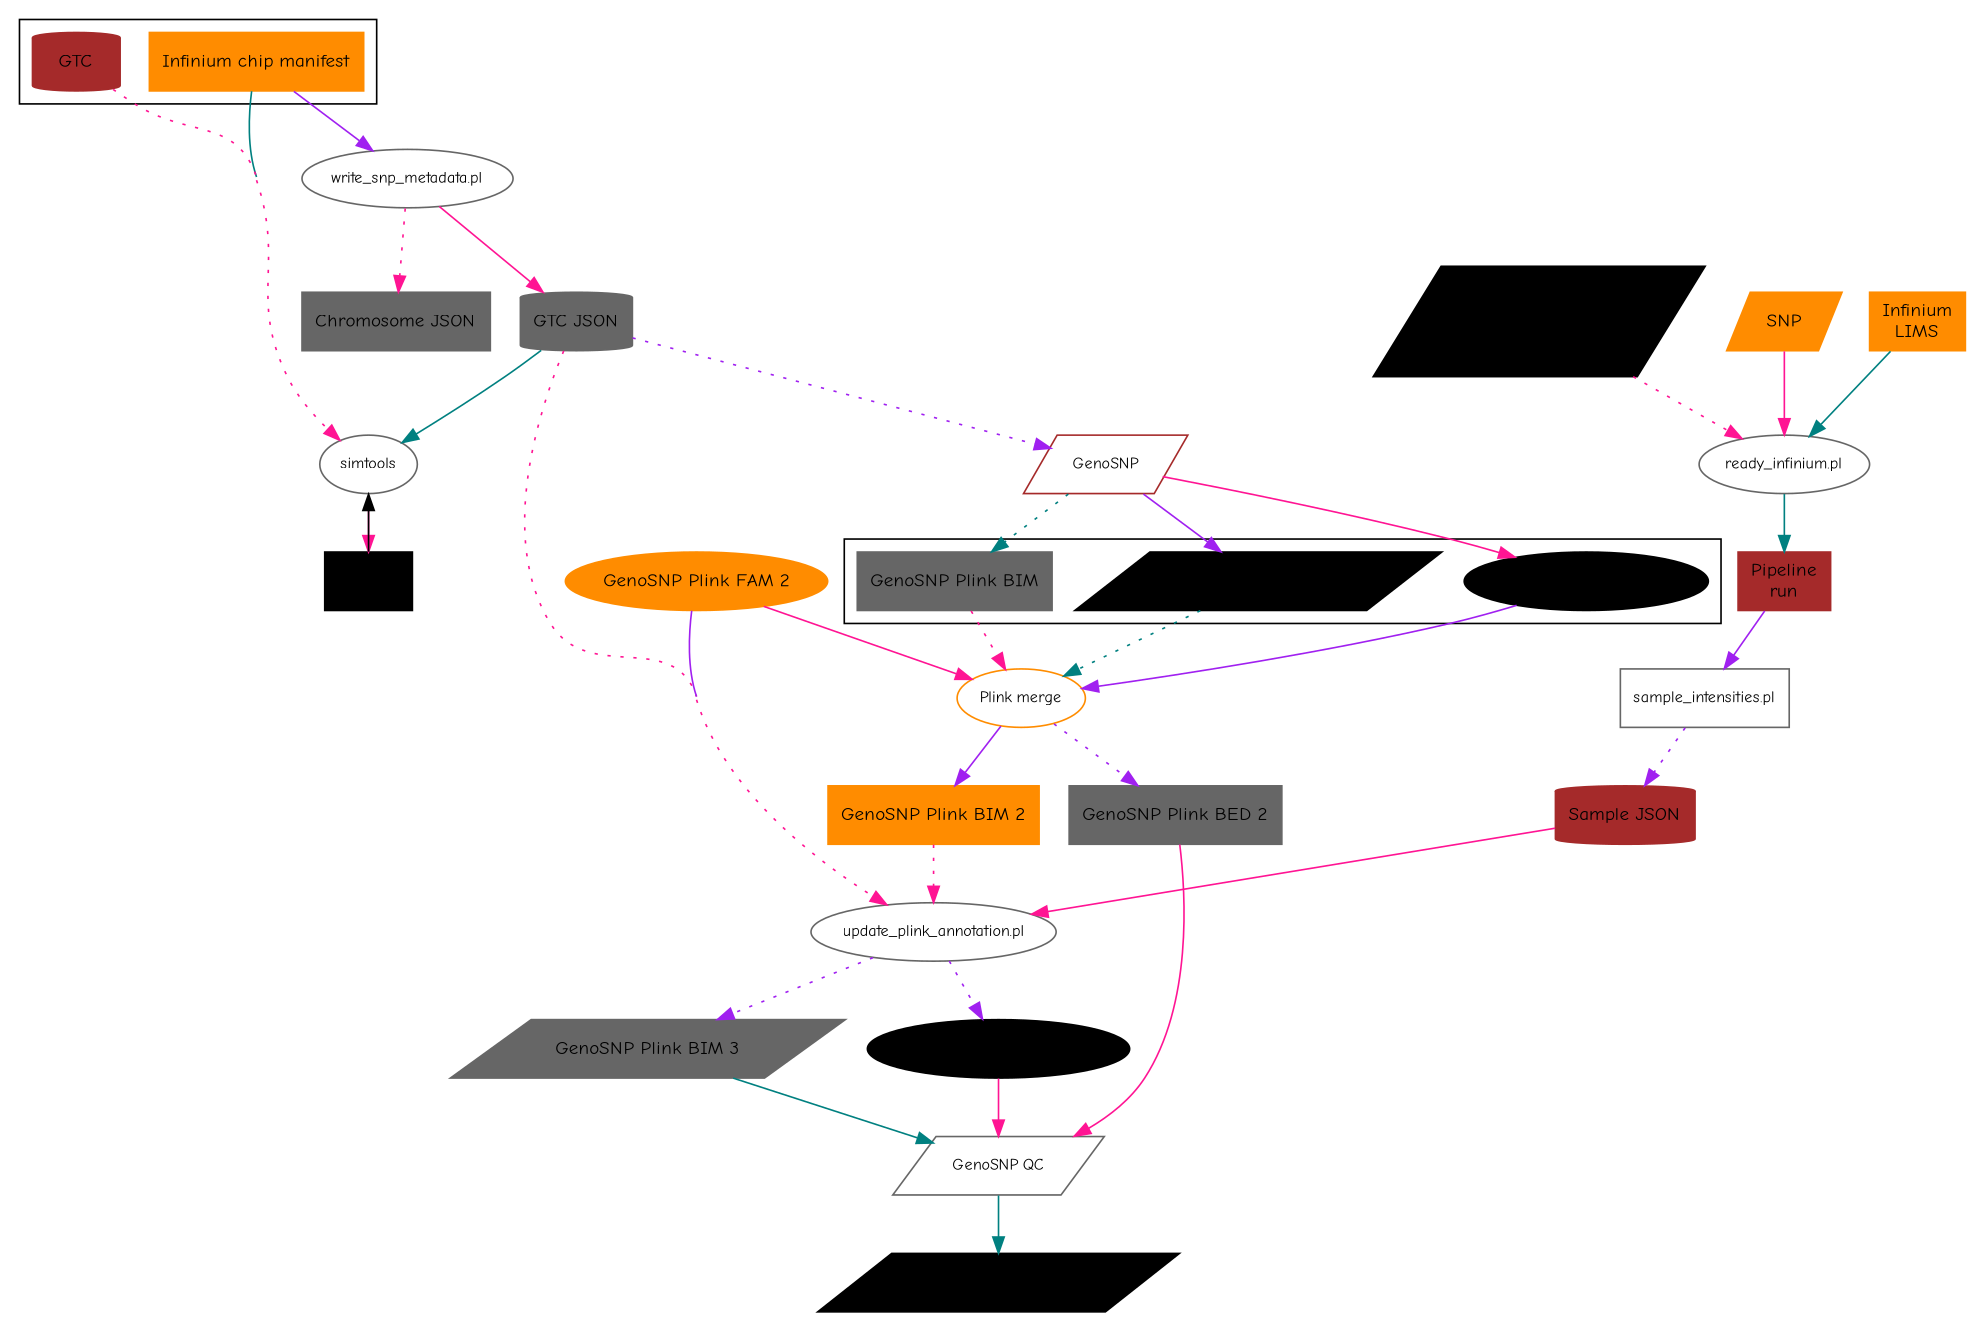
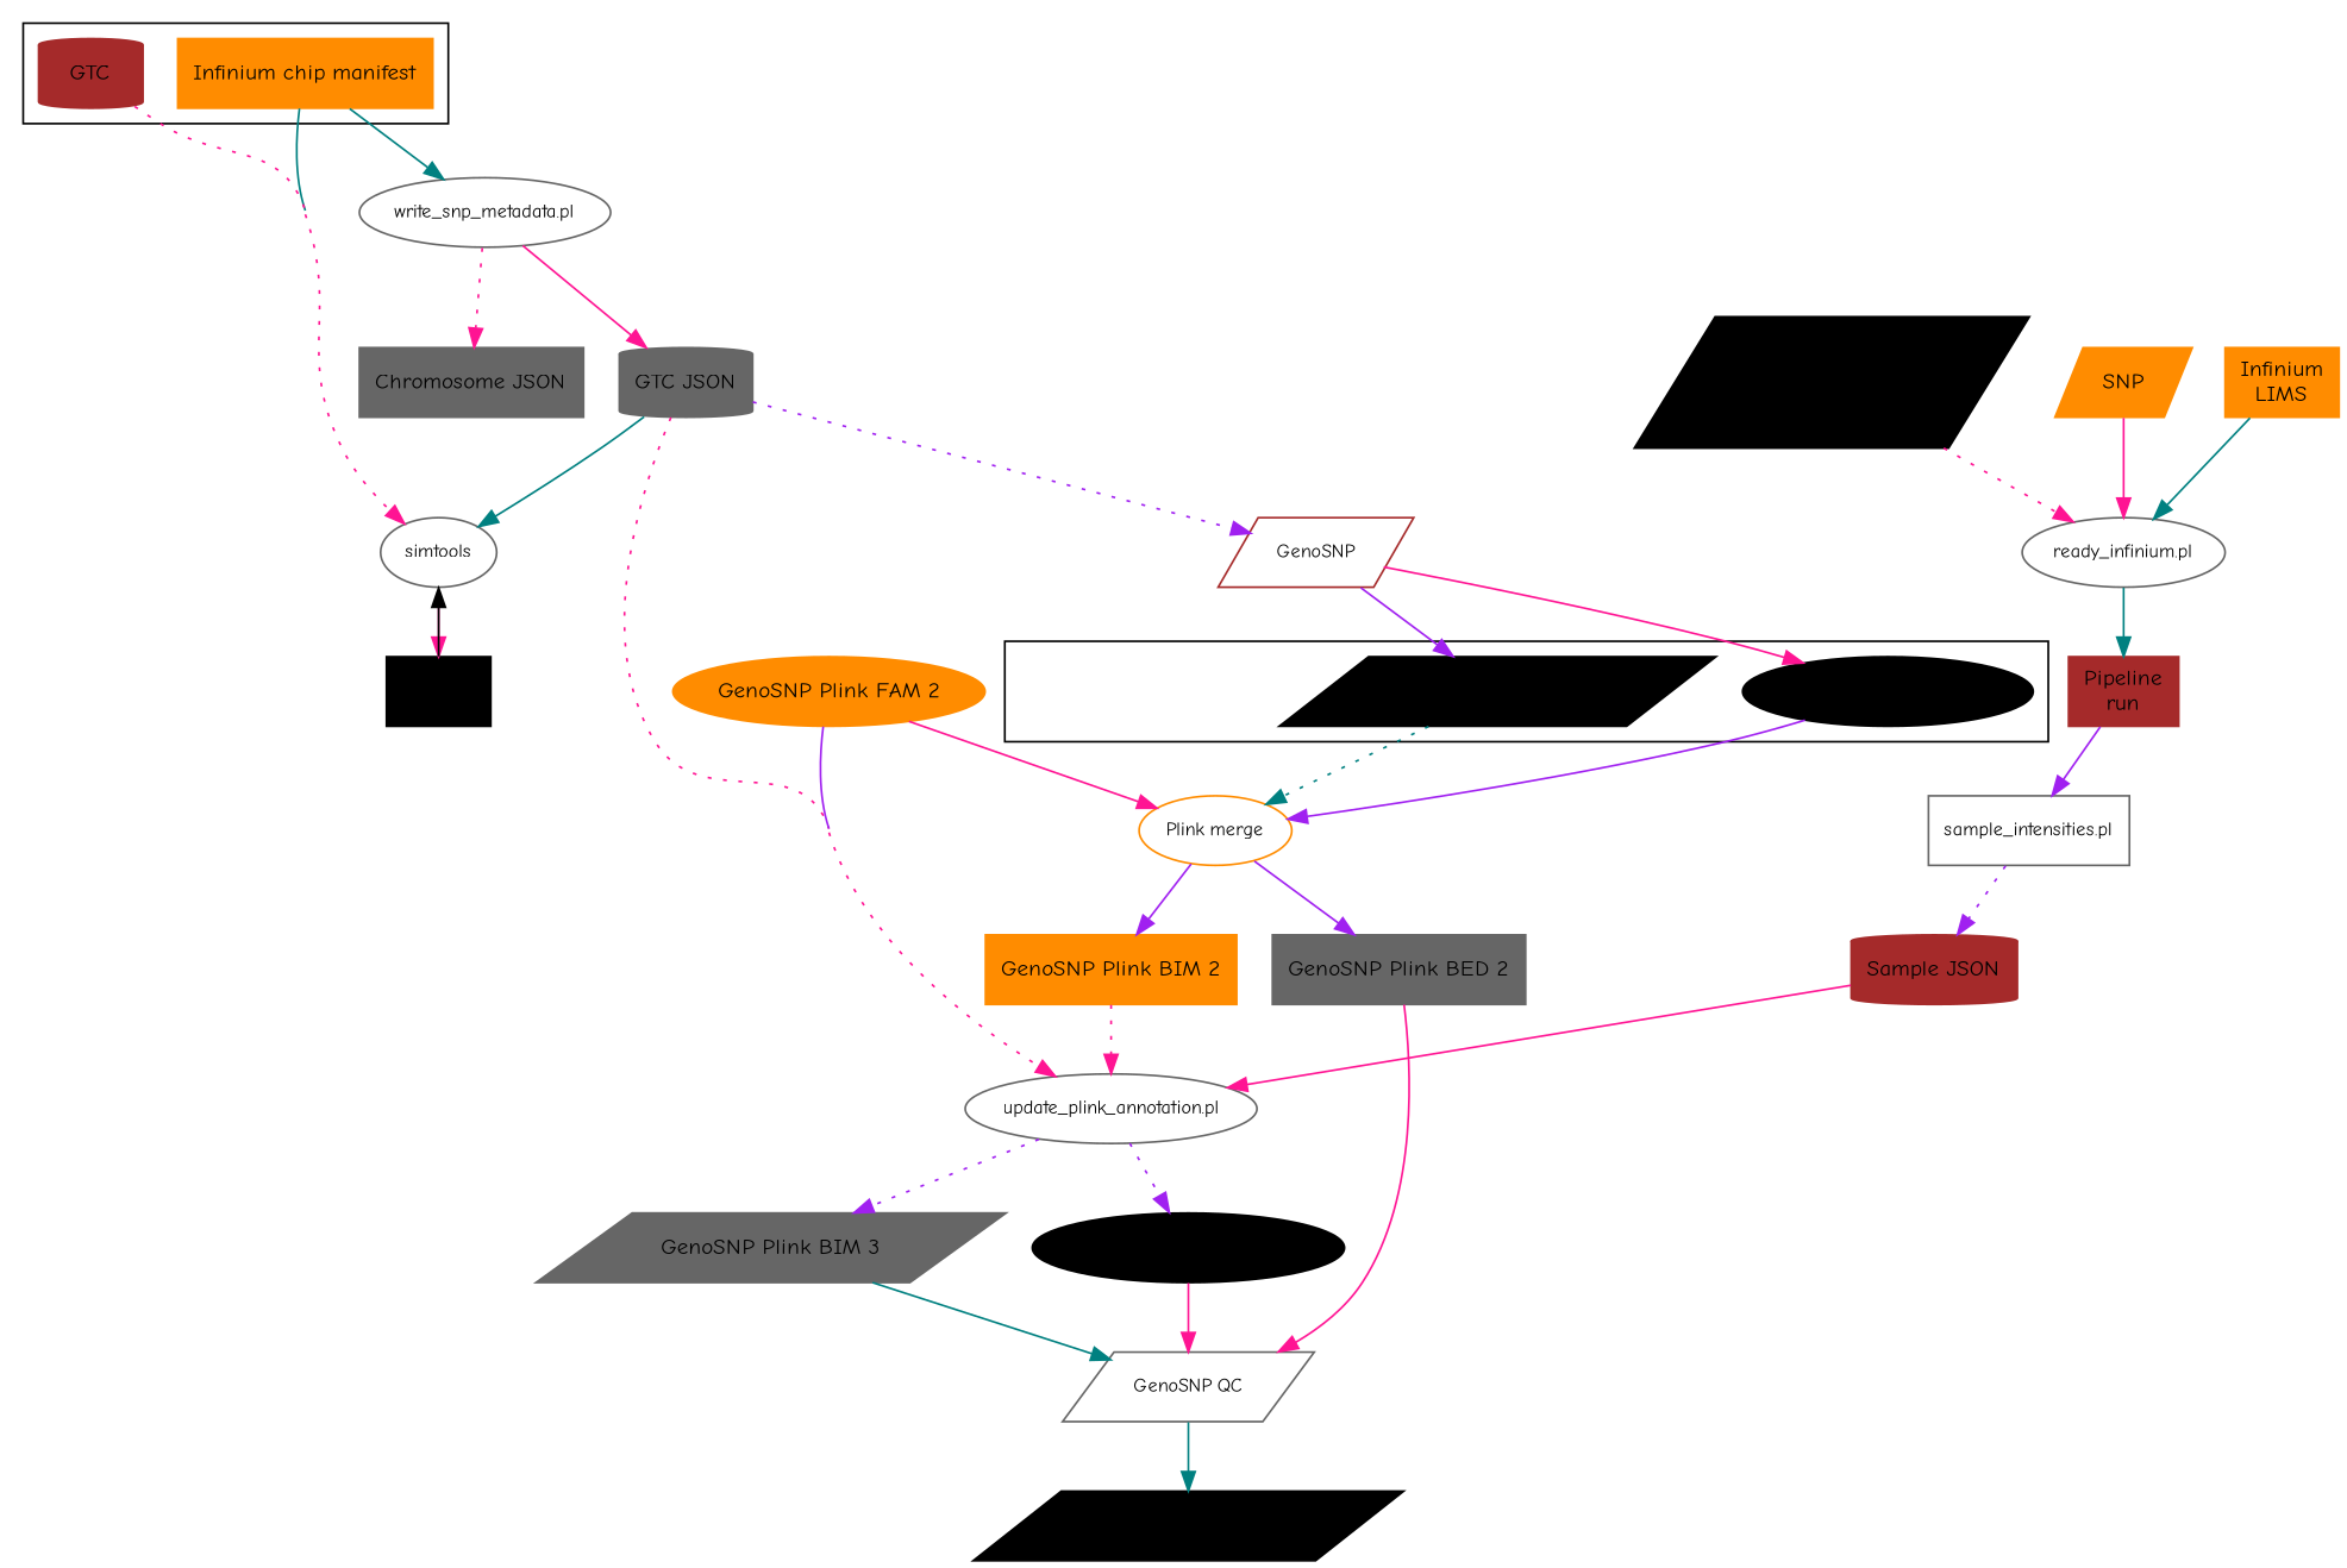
  digraph {
    concentrate=true
    fontname="Comic Neue"
    node [color=gray40 fontname="Comic Neue" fontsize=12.0 shape=box style=filled]
    edge [color=deeppink fontname="Comic Neue" style=solid]
    "Infinium chip manifest" [color=darkorange]
    GTC [color=brown shape=cylinder]
    "GenoSNP Plink BED" [color=black shape=parallelogram]
-   "GenoSNP Plink BIM"
    "GenoSNP Plink FAM" [color=black shape=ellipse]
    "write_snp_metadata.pl" [fontsize=10.0 shape=ellipse style=""]
    simtools [fontsize=10.0 shape=ellipse style=""]
    "Plink merge" [color=darkorange fontsize=10.0 shape=ellipse style=""]
    "sample_intensities.pl" [fontsize=10.0 style=""]
    "Sample JSON" [color=brown shape=cylinder]
    "update_plink_annotation.pl" [fontsize=10.0 shape=ellipse style=""]
    "ready_infinium.pl" [fontsize=10.0 shape=ellipse style=""]
    "Pipeline\nrun" [color=brown]
    n14 [label="GTC JSON" shape=cylinder]
    "Chromosome JSON"
    GenoSNP [color=brown fontsize=10.0 shape=parallelogram style=""]
    SIM [color=black]
    "GenoSNP Plink BIM 3" [shape=parallelogram]
    "GenoSNP Plink FAM 3" [color=black shape=ellipse]
    "GenoSNP QC" [fontsize=10.0 shape=parallelogram style=""]
    "GenoSNP QC report" [color=black shape=parallelogram]
    "GenoSNP Plink BED 2"
    "GenoSNP Plink BIM 2" [color=darkorange]
    "GenoSNP Plink FAM 2" [color=darkorange shape=ellipse]
    "Infinium\nLIMS" [color=darkorange]
    "Sequencescape\nWarehouse" [color=black shape=parallelogram]
    SNP [color=darkorange shape=parallelogram]
    subgraph cluster_1 {
      "Infinium chip manifest"
      GTC
    }
    subgraph cluster_2 {
      "GenoSNP Plink BED"
-     "GenoSNP Plink BIM"
      "GenoSNP Plink FAM"
    }
-   "Infinium chip manifest" -> "write_snp_metadata.pl" [color=purple]
+   "Infinium chip manifest" -> "write_snp_metadata.pl" [color=teal]
    "Infinium chip manifest" -> simtools [color=teal]
    GTC -> simtools [style=dotted]
    "GenoSNP Plink BED" -> "Plink merge" [color=teal style=dotted]
-   "GenoSNP Plink BIM" -> "Plink merge" [style=dotted]
    "GenoSNP Plink FAM" -> "Plink merge" [color=purple]
    "write_snp_metadata.pl" -> n14
    "write_snp_metadata.pl" -> "Chromosome JSON" [style=dotted]
    simtools -> SIM
-   "Plink merge" -> "GenoSNP Plink BED 2" [color=purple style=dotted]
+   "Plink merge" -> "GenoSNP Plink BED 2" [color=purple]
    "Plink merge" -> "GenoSNP Plink BIM 2" [color=purple]
    "sample_intensities.pl" -> "Sample JSON" [color=purple style=dotted]
    "Sample JSON" -> "update_plink_annotation.pl"
    "update_plink_annotation.pl" -> "GenoSNP Plink BIM 3" [color=purple style=dotted]
    "update_plink_annotation.pl" -> "GenoSNP Plink FAM 3" [color=purple style=dotted]
    "ready_infinium.pl" -> "Pipeline\nrun" [color=teal]
    "Pipeline\nrun" -> "sample_intensities.pl" [color=purple]
    n14 -> simtools [color=teal]
    n14 -> "update_plink_annotation.pl" [style=dotted]
    n14 -> GenoSNP [color=purple style=dotted]
    GenoSNP -> "GenoSNP Plink BED" [color=purple]
-   GenoSNP -> "GenoSNP Plink BIM" [color=teal style=dotted]
    GenoSNP -> "GenoSNP Plink FAM"
    SIM -> simtools [color="" style=""]
    "GenoSNP Plink BIM 3" -> "GenoSNP QC" [color=teal]
    "GenoSNP Plink FAM 3" -> "GenoSNP QC"
    "GenoSNP QC" -> "GenoSNP QC report" [color=teal]
    "GenoSNP Plink BED 2" -> "GenoSNP QC"
    "GenoSNP Plink BIM 2" -> "update_plink_annotation.pl" [style=dotted]
    "GenoSNP Plink FAM 2" -> "Plink merge"
    "GenoSNP Plink FAM 2" -> "update_plink_annotation.pl" [color=purple]
    "Infinium\nLIMS" -> "ready_infinium.pl" [color=teal]
    "Sequencescape\nWarehouse" -> "ready_infinium.pl" [style=dotted]
    SNP -> "ready_infinium.pl"
  }
